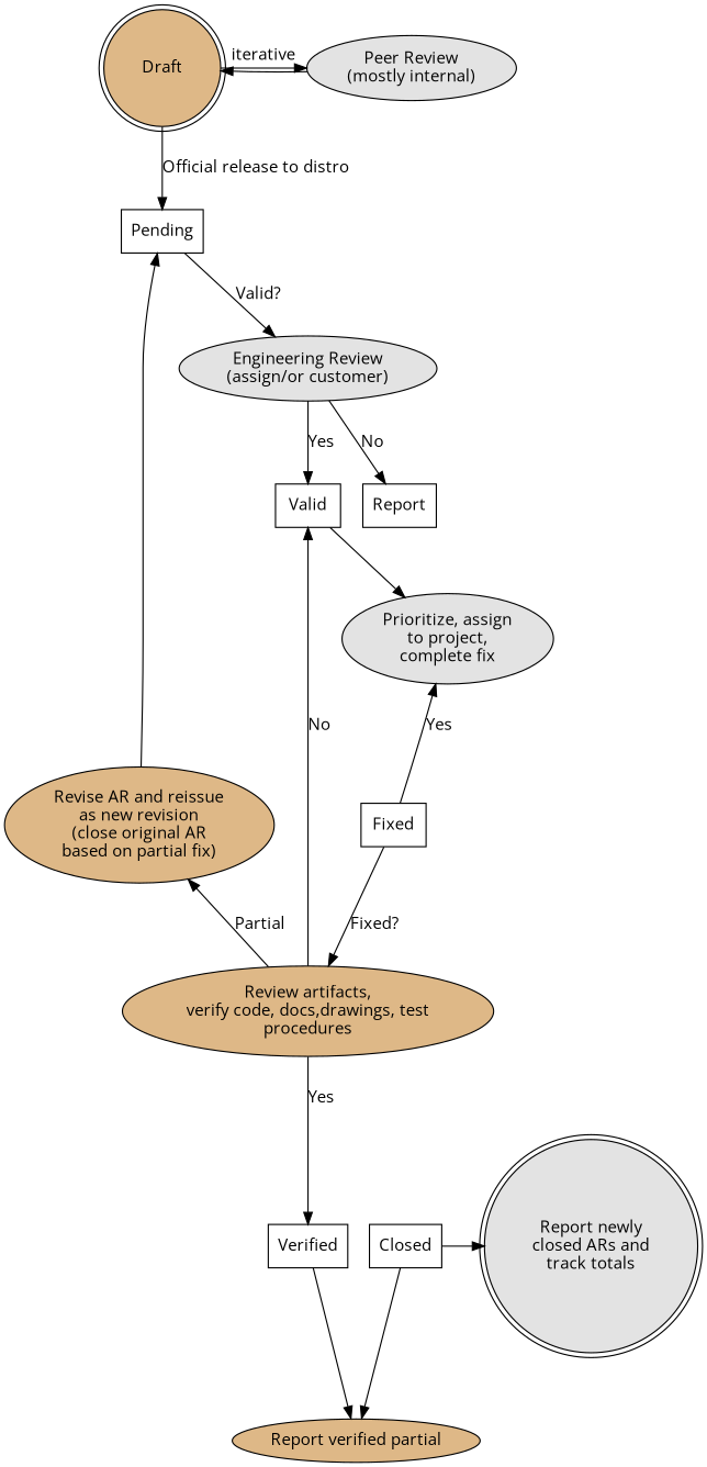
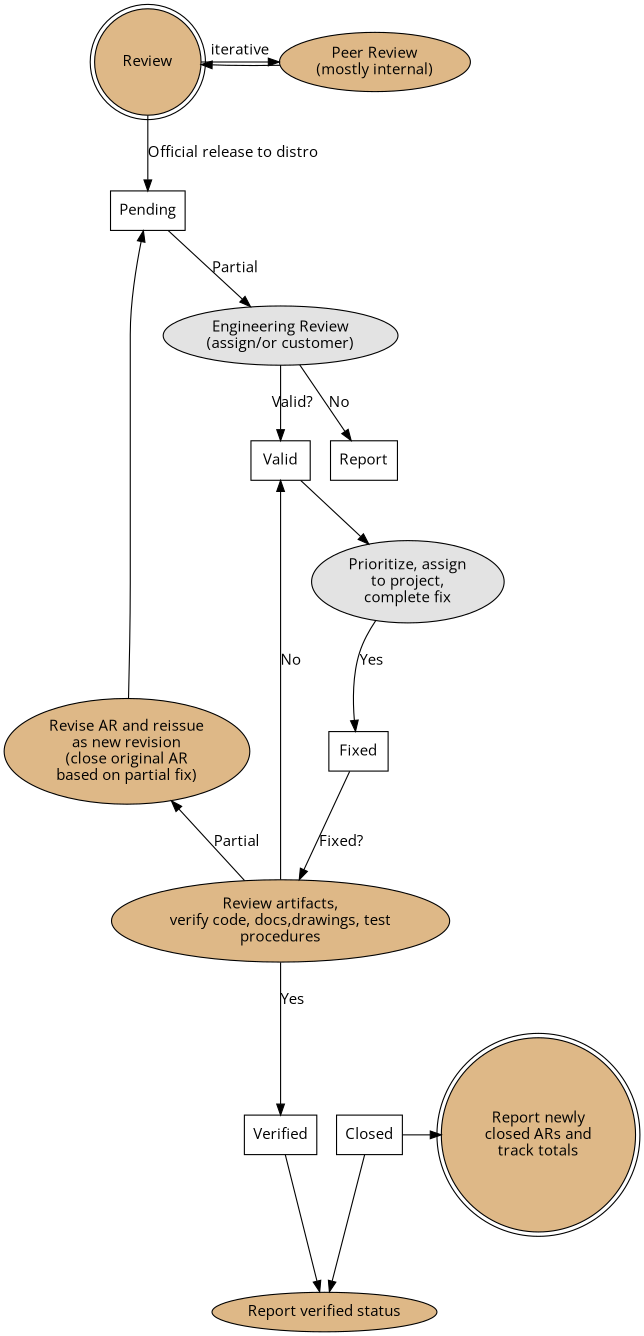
  digraph {
    fontname="Open Sans"
    ranksep=.75
    node [fontname="Open Sans" shape=ellipse style=filled]
    edge [fontname="Open Sans"]
-   n1 [fillcolor=burlywood label=Draft shape=doublecircle]
-   n2 [fillcolor=grey89 label="Peer Review\n(mostly internal)"]
+   n1 [fillcolor=burlywood label=Review shape=doublecircle]
+   n2 [fillcolor=burlywood label="Peer Review\n(mostly internal)"]
    n3 [label=Fixed shape=rectangle style=""]
    n4 [fillcolor=burlywood label="Revise AR and reissue\nas new revision\n(close original AR\nbased on partial fix)"]
    n5 [label=Closed shape=rectangle style=""]
-   n6 [fillcolor=grey89 label="Report newly\nclosed ARs and\ntrack totals" shape=doublecircle]
+   n6 [fillcolor=burlywood label="Report newly\nclosed ARs and\ntrack totals" shape=doublecircle]
    n7 [label=Pending shape=rectangle style=""]
    n8 [fillcolor=burlywood label="Review artifacts,\nverify code, docs,\drawings, test\nprocedures"]
-   n9 [fillcolor=burlywood label="Report verified partial"]
+   n9 [fillcolor=burlywood label="Report verified status"]
    n10 [fillcolor=grey89 label="Engineering Review\n(assign/or customer)"]
    n11 [label=Valid shape=rectangle style=""]
    n12 [label=Report shape=rectangle style=""]
    n13 [fillcolor=grey89 label="Prioritize, assign\nto project,\ncomplete fix"]
    n14 [label=Verified shape=rectangle style=""]
    subgraph sub_1 {
      rank=same
      n1
      n2
    }
    subgraph sub_2 {
      rank=same
      n3
      n4
    }
    subgraph sub_3 {
      rank=same
      n5
      n6
    }
    n1 -> n2 [label=iterative]
    n1 -> n7 [label="Official release to distro"]
    n2 -> n1
    n3 -> n8 [label="Fixed?"]
    n4 -> n7
    n5 -> n6
    n5 -> n9
-   n7 -> n10 [label="Valid?"]
+   n7 -> n10 [label=Partial]
    n8 -> n4 [label=Partial]
    n8 -> n11 [label=No]
    n8 -> n14 [label=Yes]
-   n10 -> n11 [label=Yes]
+   n10 -> n11 [label="Valid?"]
    n10 -> n12 [label=No]
    n11 -> n13
-   n3 -> n13 [label=Yes]
+   n13 -> n3 [label=Yes]
    n14 -> n9
  }
